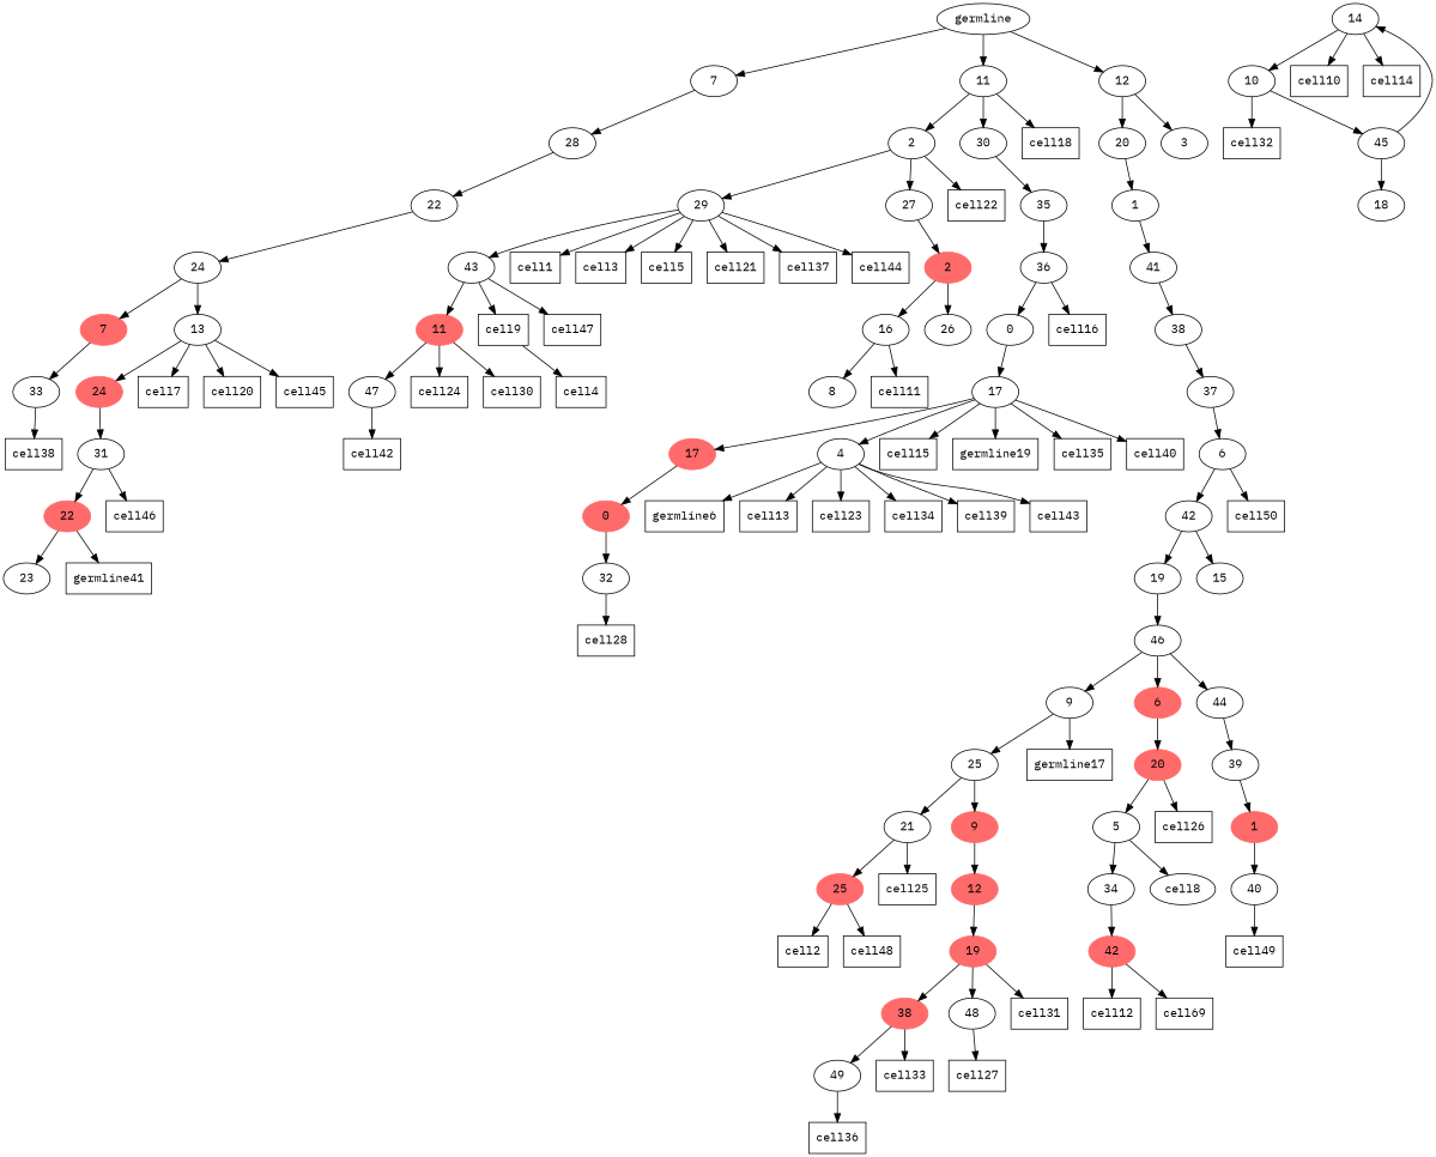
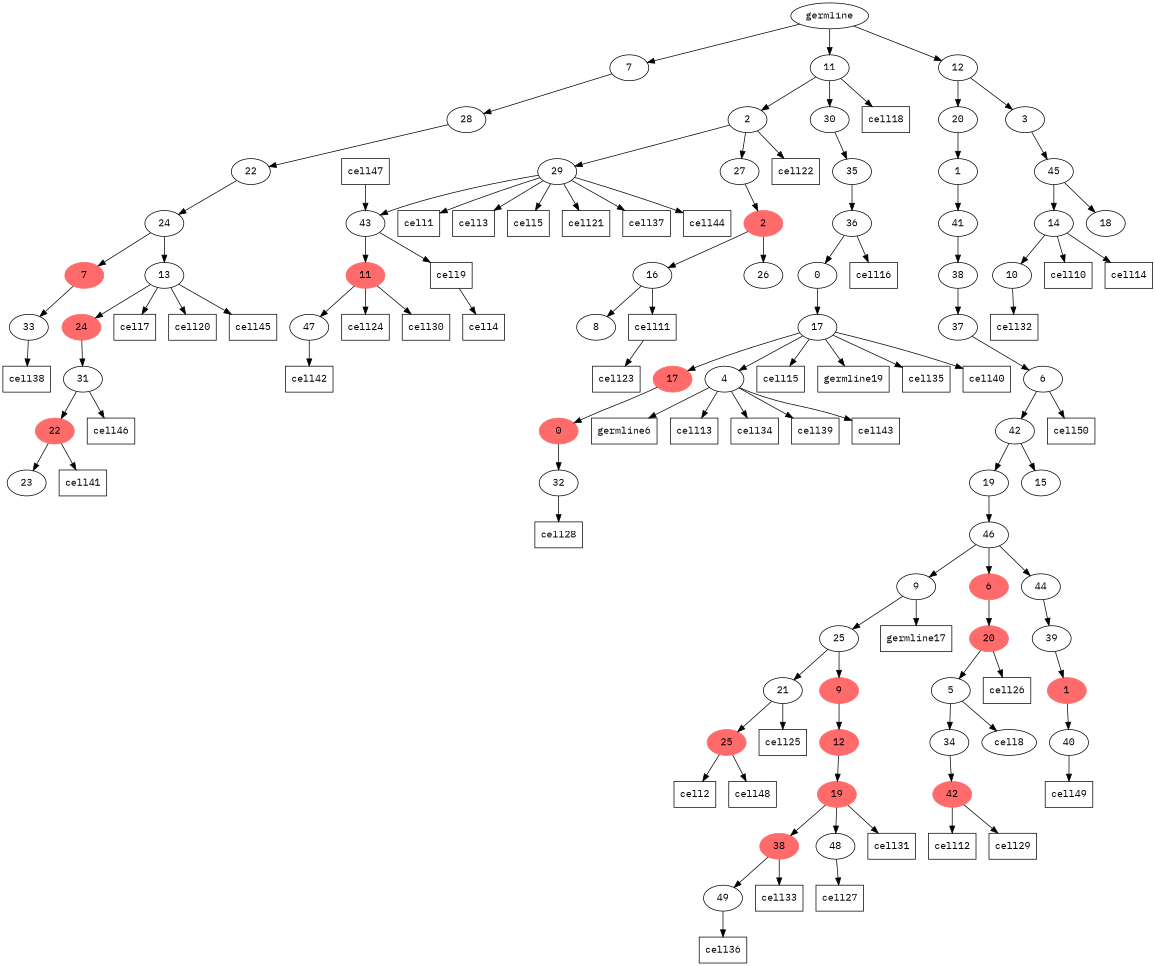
  digraph {
    fontname="IBM Plex Mono"
    node [fontname="IBM Plex Mono"]
    edge [fontname="IBM Plex Mono"]
    n1 [color=indianred1 label=7 style=filled]
    n2 [label=33]
    cell38 [shape=box]
    n4 [color=indianred1 label=22 style=filled]
    n5 [label=23]
-   cell41 [shape=box label=germline41]
+   cell41 [shape=box]
    n7 [label=31]
    cell46 [shape=box]
    n9 [color=indianred1 label=24 style=filled]
    n10 [label=13]
    cell7 [shape=box]
    cell20 [shape=box]
    cell45 [shape=box]
    n14 [label=24]
    n15 [label=22]
    n16 [label=28]
    n17 [label=7]
    n18 [color=indianred1 label=11 style=filled]
    n19 [label=47]
    cell24 [shape=box]
    cell30 [shape=box]
    cell42 [shape=box]
    n23 [label=43]
    cell9 [shape=box]
    cell47 [shape=box]
    cell4 [shape=box]
    n27 [label=29]
    cell1 [shape=box]
    cell3 [shape=box]
    cell5 [shape=box]
    cell21 [shape=box]
    cell37 [shape=box]
    cell44 [shape=box]
    n34 [label=16]
    n35 [label=8]
    cell11 [shape=box]
    n37 [color=indianred1 label=2 style=filled]
    n38 [label=26]
    n39 [label=27]
    n40 [label=2]
    cell22 [shape=box]
    n42 [color=indianred1 label=0 style=filled]
    n43 [label=32]
    cell28 [shape=box]
    n45 [color=indianred1 label=17 style=filled]
    n46 [label=17]
    n47 [label=4]
    cell15 [shape=box]
    n49 [label=germline19 shape=box]
    cell35 [shape=box]
    cell40 [shape=box]
    n52 [label=germline6 shape=box]
    cell13 [shape=box]
    cell23 [shape=box]
    cell34 [shape=box]
    cell39 [shape=box]
    cell43 [shape=box]
    n58 [label=0]
    n59 [label=36]
    cell16 [shape=box]
    n61 [label=35]
    n62 [label=30]
    n63 [label=11]
    cell18 [shape=box]
    n65 [label=21]
    n66 [color=indianred1 label=25 style=filled]
    cell25 [shape=box]
    cell2 [shape=box]
    cell48 [shape=box]
    n70 [color=indianred1 label=38 style=filled]
    n71 [label=49]
    cell33 [shape=box]
    cell36 [shape=box]
    n74 [color=indianred1 label=19 style=filled]
    n75 [label=48]
    cell31 [shape=box]
    cell27 [shape=box]
    n78 [color=indianred1 label=12 style=filled]
    n79 [color=indianred1 label=9 style=filled]
    n80 [label=25]
    n81 [label=9]
    n82 [label=germline17 shape=box]
    n83 [label=34]
    n84 [color=indianred1 label=42 style=filled]
    cell12 [shape=box]
-   cell29 [shape=box label=cell69]
+   cell29 [shape=box]
    n87 [label=5]
    cell8 [shape=ellipse]
    n89 [color=indianred1 label=20 style=filled]
    cell26 [shape=box]
    n91 [color=indianred1 label=6 style=filled]
    n92 [color=indianred1 label=1 style=filled]
    n93 [label=40]
    cell49 [shape=box]
    n95 [label=39]
    n96 [label=44]
    n97 [label=46]
    n98 [label=19]
    n99 [label=42]
    n100 [label=15]
    n101 [label=6]
    cell50 [shape=box]
    n103 [label=37]
    n104 [label=38]
    n105 [label=41]
    n106 [label=1]
    n107 [label=20]
    n108 [label=14]
    n109 [label=10]
    cell10 [shape=box]
    cell14 [shape=box]
    cell32 [shape=box]
    n113 [label=18]
    n114 [label=45]
    n115 [label=3]
    n116 [label=12]
    n117 [label=germline]
    n1 -> n2
    n2 -> cell38
    n4 -> n5
    n4 -> cell41
    n7 -> n4
    n7 -> cell46
    n9 -> n7
    n10 -> n9
    n10 -> cell7
    n10 -> cell20
    n10 -> cell45
    n14 -> n1
    n14 -> n10
    n15 -> n14
    n16 -> n15
    n17 -> n16
    n18 -> n19
    n18 -> cell24
    n18 -> cell30
    n19 -> cell42
    n23 -> n18
    n23 -> cell9
-   n23 -> cell47
+   cell47 -> n23
    cell9 -> cell4
    n27 -> n23
    n27 -> cell1
    n27 -> cell3
    n27 -> cell5
    n27 -> cell21
    n27 -> cell37
    n27 -> cell44
    n34 -> n35
    n34 -> cell11
    n37 -> n34
    n37 -> n38
    n39 -> n37
    n40 -> n27
    n40 -> n39
    n40 -> cell22
    n42 -> n43
    n43 -> cell28
    n45 -> n42
    n46 -> n45
    n46 -> n47
    n46 -> cell15
    n46 -> n49
    n46 -> cell35
    n46 -> cell40
    n47 -> n52
    n47 -> cell13
-   n47 -> cell23
+   cell11 -> cell23
    n47 -> cell34
    n47 -> cell39
    n47 -> cell43
    n58 -> n46
    n59 -> n58
    n59 -> cell16
    n61 -> n59
    n62 -> n61
    n63 -> n40
    n63 -> n62
    n63 -> cell18
    n65 -> n66
    n65 -> cell25
    n66 -> cell2
    n66 -> cell48
    n70 -> n71
    n70 -> cell33
    n71 -> cell36
    n74 -> n70
    n74 -> n75
    n74 -> cell31
    n75 -> cell27
    n78 -> n74
    n79 -> n78
    n80 -> n65
    n80 -> n79
    n81 -> n80
    n81 -> n82
    n83 -> n84
    n84 -> cell12
    n84 -> cell29
    n87 -> n83
    n87 -> cell8
    n89 -> n87
    n89 -> cell26
    n91 -> n89
    n92 -> n93
    n93 -> cell49
    n95 -> n92
    n96 -> n95
    n97 -> n81
    n97 -> n91
    n97 -> n96
    n98 -> n97
    n99 -> n98
    n99 -> n100
    n101 -> n99
    n101 -> cell50
    n103 -> n101
    n104 -> n103
    n105 -> n104
    n106 -> n105
    n107 -> n106
    n108 -> n109
    n108 -> cell10
    n108 -> cell14
    n109 -> cell32
    n114 -> n108
    n114 -> n113
-   n109 -> n114
+   n115 -> n114
    n116 -> n107
    n116 -> n115
    n117 -> n17
    n117 -> n63
    n117 -> n116
  }
